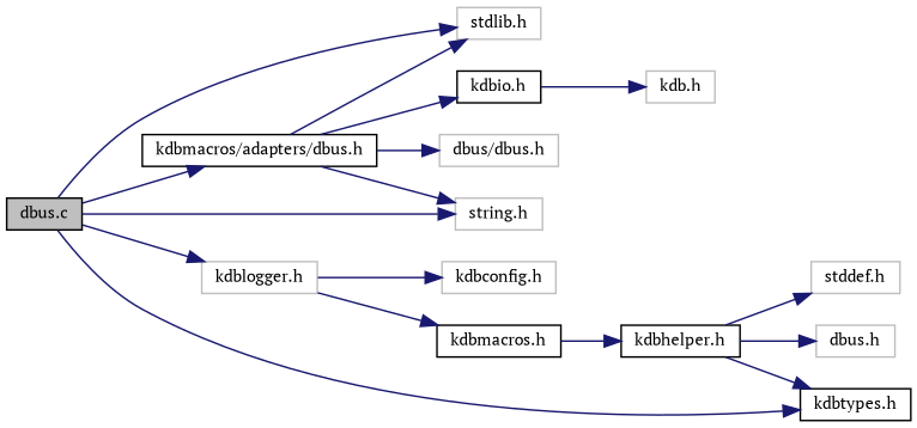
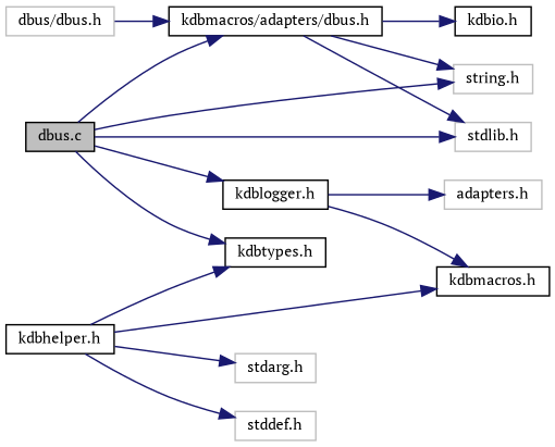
  digraph {
    fontname="PT Serif"
    rankdir=LR
    node [color=black fillcolor=white fontname="PT Serif" fontsize=10 shape=record style=filled]
    edge [color=midnightblue fontname="PT Serif" fontsize=10 labelfontname=Helvetica labelfontsize=10 style=solid]
    n1 [fillcolor=grey75 fontcolor=black height=0.2 label="dbus.c" width=0.4]
    n2 [height=0.2 label="kdbmacros/adapters/dbus.h" width=0.4]
    n3 [color=grey75 height=0.2 label="stdlib.h" width=0.4]
    n4 [color=grey75 height=0.2 label="string.h" width=0.4]
-   n5 [color=grey75 height=0.2 label="kdblogger.h" width=0.4]
+   n5 [height=0.2 label="kdblogger.h" width=0.4]
    n6 [height=0.2 label="kdbtypes.h" width=0.4]
    n7 [height=0.2 label="kdbhelper.h" width=0.4]
    n8 [height=0.2 label="kdbmacros.h" width=0.4]
-   n9 [color=grey75 height=0.2 label="dbus.h" width=0.4]
+   n9 [color=grey75 height=0.2 label="stdarg.h" width=0.4]
    n10 [color=grey75 height=0.2 label="stddef.h" width=0.4]
    n11 [color=grey75 height=0.2 label="dbus/dbus.h" width=0.4]
    n12 [height=0.2 label="kdbio.h" width=0.4]
-   n13 [color=grey75 height=0.2 label="kdbconfig.h" width=0.4]
-   n14 [color=grey75 height=0.2 label="kdb.h" width=0.4]
+   n13 [color=grey75 height=0.2 label="adapters.h" width=0.4]
    n1 -> n2
    n1 -> n3
    n1 -> n4
    n1 -> n5
    n1 -> n6
    n2 -> n3
    n2 -> n4
-   n2 -> n11
+   n11 -> n2
    n2 -> n12
    n5 -> n8
    n5 -> n13
    n7 -> n6
-   n8 -> n7
+   n7 -> n8
    n7 -> n9
    n7 -> n10
-   n12 -> n14
  }
